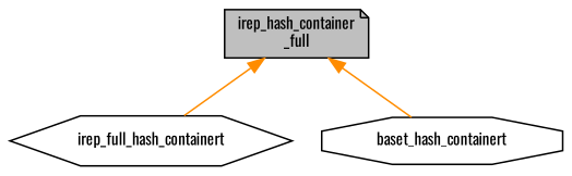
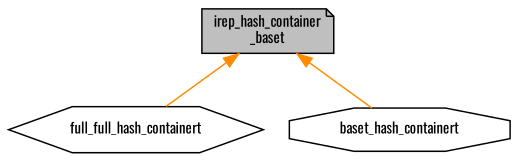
  digraph {
    fontname=Oswald
    node [color=black fontname=Oswald fontsize=10]
    edge [color=darkorange dir=back fontname=Oswald fontsize=10 labelfontname=Helvetica labelfontsize=10 style=solid]
-   n1 [fillcolor=grey75 fontcolor=black height=0.2 label="irep_hash_container\l_full" shape=note style=filled width=0.4]
-   n2 [height=0.2 label=irep_full_hash_containert shape=hexagon width=0.4]
+   n1 [fillcolor=grey75 fontcolor=black height=0.2 label="irep_hash_container\l_baset" shape=note style=filled width=0.4]
+   n2 [height=0.2 label=full_full_hash_containert shape=hexagon width=0.4]
    n3 [height=0.2 label=baset_hash_containert shape=octagon width=0.4]
    n1 -> n2
    n1 -> n3
  }
